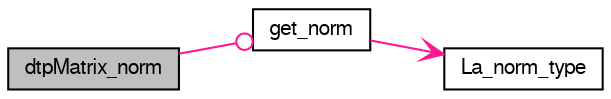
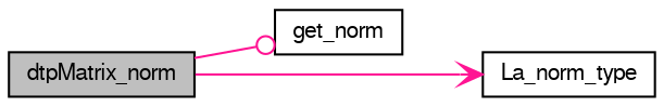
  digraph {
    rankdir=LR
    node [color=black fillcolor=white fontname=FreeSans fontsize=10 shape=record style=filled]
    edge [color=deeppink fontname=FreeSans fontsize=10 labelfontname=FreeSans labelfontsize=10 style=solid]
    n1 [fillcolor=grey75 fontcolor=black height=0.2 label=dtpMatrix_norm width=0.4]
    n2 [height=0.2 label=get_norm width=0.4]
    n3 [height=0.2 label=La_norm_type width=0.4]
    n1 -> n2 [arrowhead=odot]
-   n2 -> n3 [arrowhead=vee]
+   n1 -> n3 [arrowhead=vee]
  }
